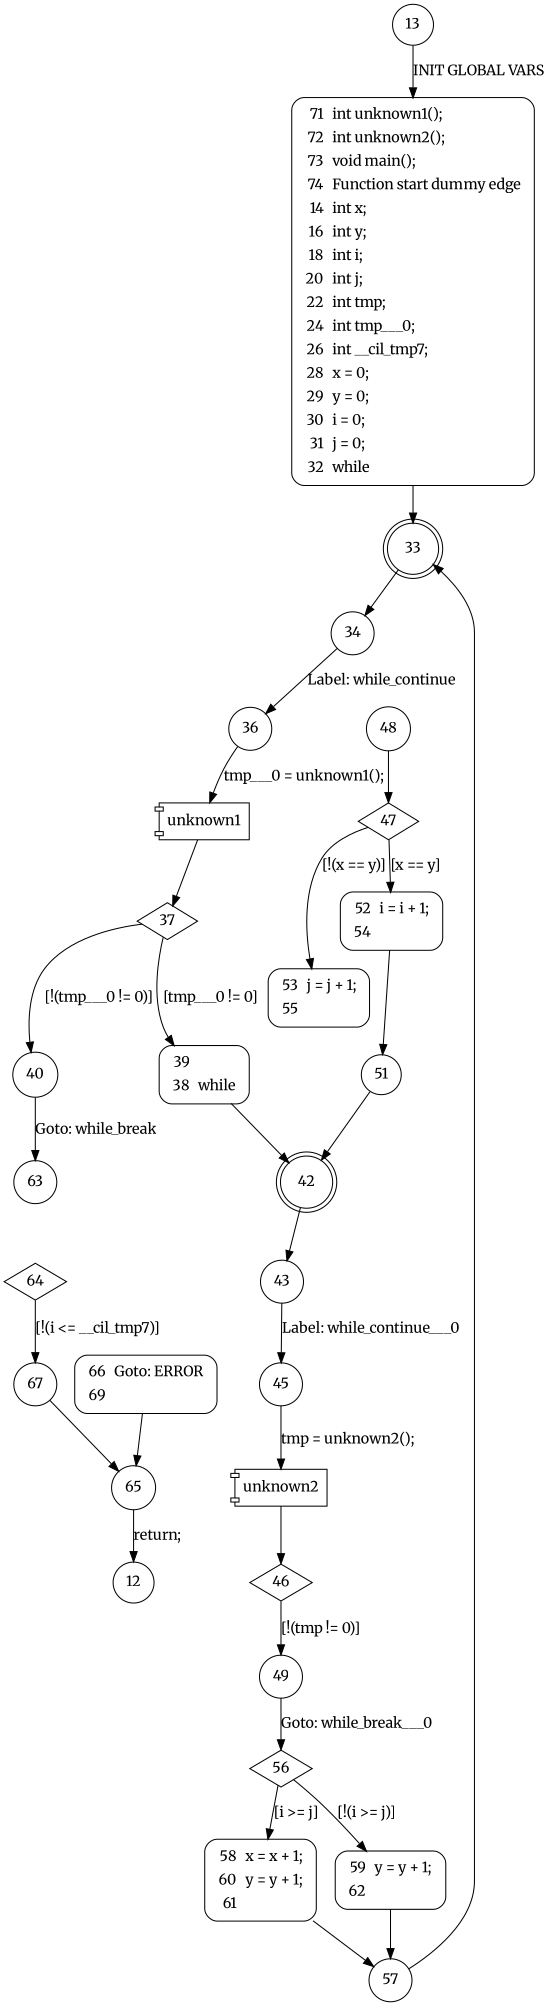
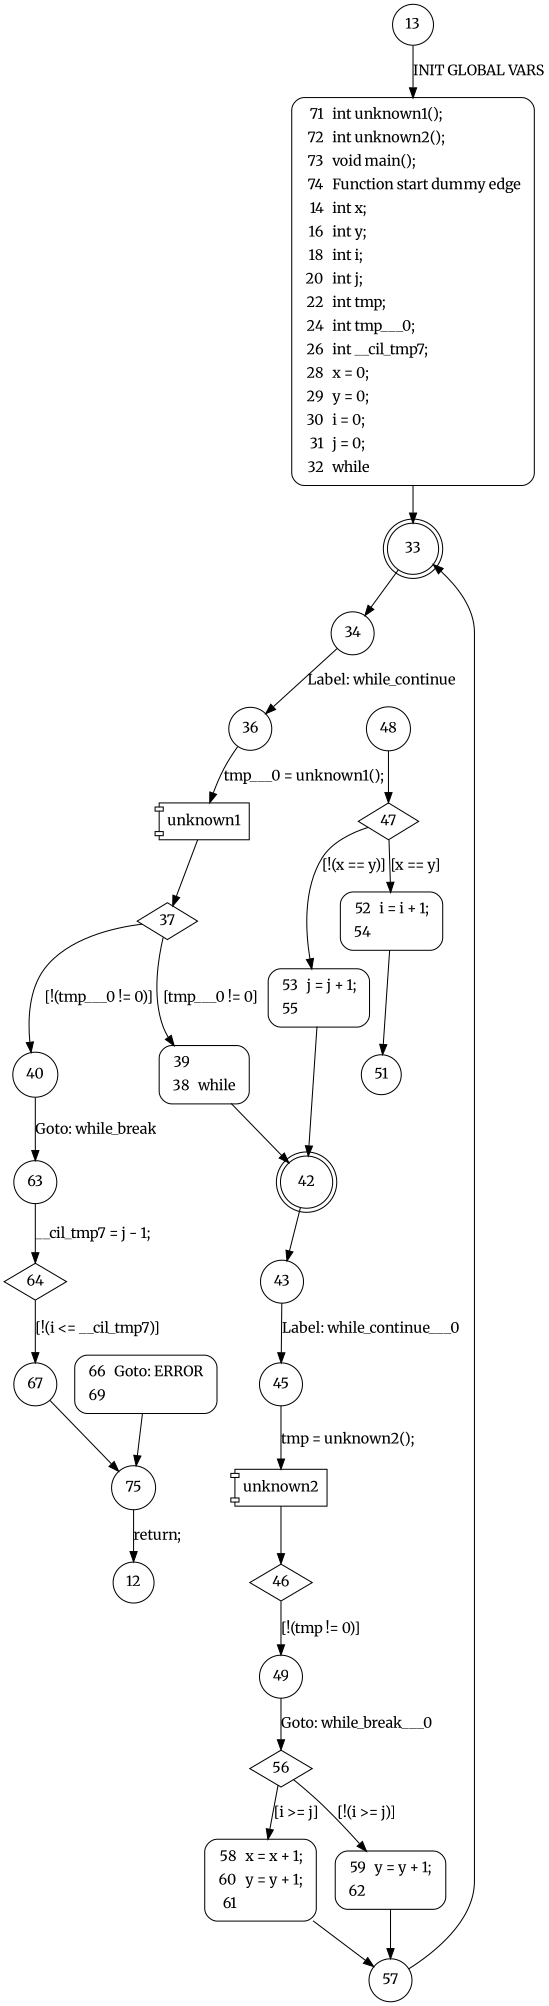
  digraph {
    fontname=Merriweather
    node [fontname=Merriweather shape=circle]
    edge [fontname=Merriweather]
    n1 [fillcolor=white label=<<table border="0" cellborder="0" cellpadding="3" bgcolor="white"><tr><td align="right">71</td><td align="left">int unknown1();</td></tr><tr><td align="right">72</td><td align="left">int unknown2();</td></tr><tr><td align="right">73</td><td align="left">void main();</td></tr><tr><td align="right">74</td><td align="left">Function start dummy edge</td></tr><tr><td align="right">14</td><td align="left">int x;</td></tr><tr><td align="right">16</td><td align="left">int y;</td></tr><tr><td align="right">18</td><td align="left">int i;</td></tr><tr><td align="right">20</td><td align="left">int j;</td></tr><tr><td align="right">22</td><td align="left">int tmp;</td></tr><tr><td align="right">24</td><td align="left">int tmp___0;</td></tr><tr><td align="right">26</td><td align="left">int __cil_tmp7;</td></tr><tr><td align="right">28</td><td align="left">x = 0;</td></tr><tr><td align="right">29</td><td align="left">y = 0;</td></tr><tr><td align="right">30</td><td align="left">i = 0;</td></tr><tr><td align="right">31</td><td align="left">j = 0;</td></tr><tr><td align="right">32</td><td align="left">while</td></tr></table>> penwidth=1 shape=Mrecord style="filled,bold"]
    13
    33 [shape=doublecircle]
    34
    36
    n6 [label=unknown1 shape=component]
    37 [shape=diamond]
    40
    n9 [fillcolor=white label=<<table border="0" cellborder="0" cellpadding="3" bgcolor="white"><tr><td align="right">39</td><td align="left"></td></tr><tr><td align="right">38</td><td align="left">while</td></tr></table>> penwidth=1 shape=Mrecord style="filled,bold"]
    63
    42 [shape=doublecircle]
    64 [shape=diamond]
    43
    45
    n15 [label=unknown2 shape=component]
    46 [shape=diamond]
    49
    56 [shape=diamond]
    47 [shape=diamond]
    48
    n21 [fillcolor=white label=<<table border="0" cellborder="0" cellpadding="3" bgcolor="white"><tr><td align="right">59</td><td align="left">y = y + 1;</td></tr><tr><td align="right">62</td><td align="left"></td></tr></table>> penwidth=1 shape=Mrecord style="filled,bold"]
    n22 [fillcolor=white label=<<table border="0" cellborder="0" cellpadding="3" bgcolor="white"><tr><td align="right">58</td><td align="left">x = x + 1;</td></tr><tr><td align="right">60</td><td align="left">y = y + 1;</td></tr><tr><td align="right">61</td><td align="left"></td></tr></table>> penwidth=1 shape=Mrecord style="filled,bold"]
    n23 [fillcolor=white label=<<table border="0" cellborder="0" cellpadding="3" bgcolor="white"><tr><td align="right">53</td><td align="left">j = j + 1;</td></tr><tr><td align="right">55</td><td align="left"></td></tr></table>> penwidth=1 shape=Mrecord style="filled,bold"]
    n24 [fillcolor=white label=<<table border="0" cellborder="0" cellpadding="3" bgcolor="white"><tr><td align="right">52</td><td align="left">i = i + 1;</td></tr><tr><td align="right">54</td><td align="left"></td></tr></table>> penwidth=1 shape=Mrecord style="filled,bold"]
    51
    57
    67
-   65
+   65 [label=75]
    n29 [fillcolor=white label=<<table border="0" cellborder="0" cellpadding="3" bgcolor="white"><tr><td align="right">66</td><td align="left">Goto: ERROR</td></tr><tr><td align="right">69</td><td align="left"></td></tr></table>> penwidth=1 shape=Mrecord style="filled,bold"]
    12
    n1 -> 33
    13 -> n1 [label="INIT GLOBAL VARS"]
    33 -> 34
    34 -> 36 [label="Label: while_continue"]
    36 -> n6 [label="tmp___0 = unknown1();"]
    n6 -> 37
    37 -> 40 [label="[!(tmp___0 != 0)]"]
    37 -> n9 [label="[tmp___0 != 0]"]
    40 -> 63 [label="Goto: while_break"]
    n9 -> 42
+   63 -> 64 [label="__cil_tmp7 = j - 1;"]
    42 -> 43
    64 -> 67 [label="[!(i <= __cil_tmp7)]"]
    43 -> 45 [label="Label: while_continue___0"]
    45 -> n15 [label="tmp = unknown2();"]
    n15 -> 46
    46 -> 49 [label="[!(tmp != 0)]"]
    49 -> 56 [label="Goto: while_break___0"]
    56 -> n21 [label="[!(i >= j)]"]
    56 -> n22 [label="[i >= j]"]
    47 -> n23 [label="[!(x == y)]"]
    47 -> n24 [label="[x == y]"]
    48 -> 47
    n21 -> 57
    n22 -> 57
    n24 -> 51
-   51 -> 42
+   n23 -> 42
    57 -> 33
    67 -> 65
    65 -> 12 [label="return;"]
    n29 -> 65
  }
